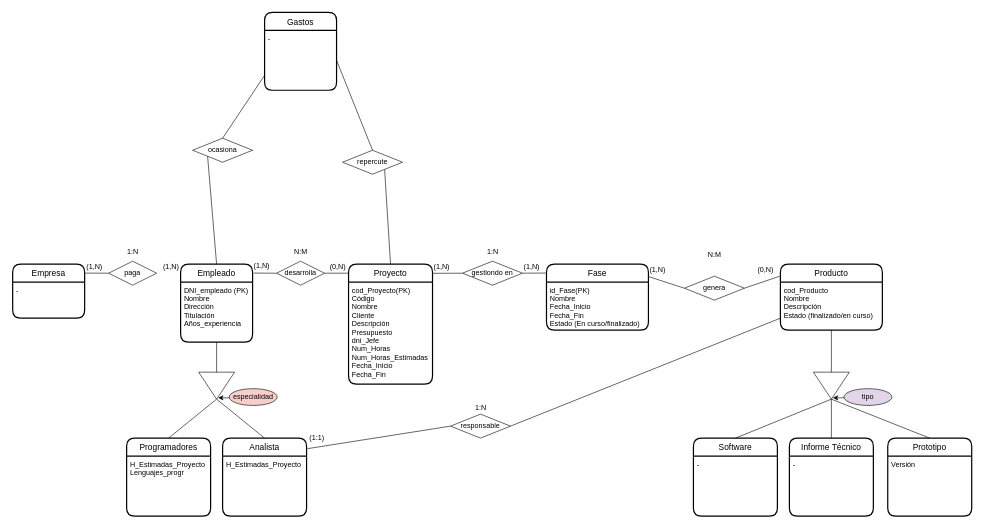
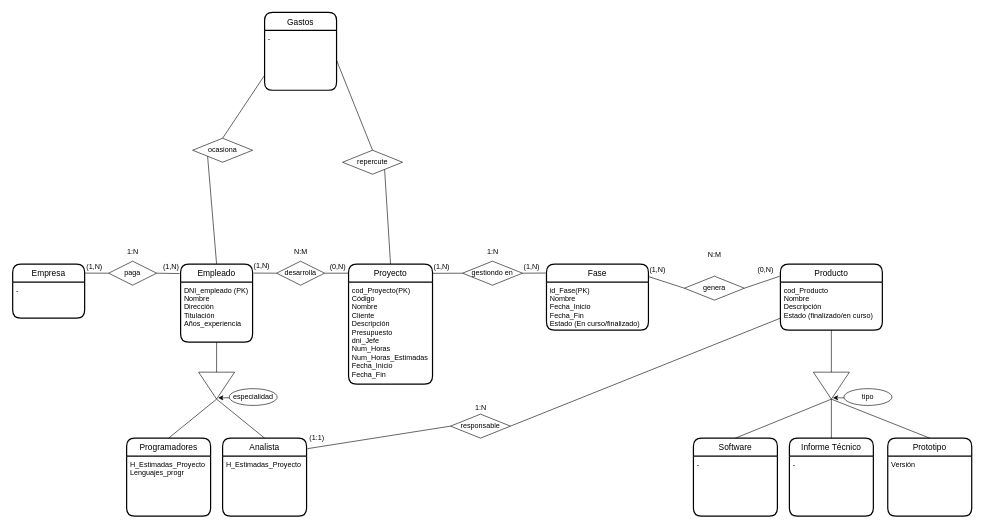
  <mxCell id="0" />
  <mxCell id="1" parent="0" />
  <mxCell id="2" value="Empresa" style="swimlane;childLayout=stackLayout;horizontal=1;startSize=30;horizontalStack=0;rounded=1;fontSize=14;fontStyle=0;strokeWidth=2;resizeParent=0;resizeLast=1;shadow=0;dashed=0;align=center;" parent="1" vertex="1"><mxGeometry x="20" y="440" width="120" height="90" as="geometry"><mxRectangle x="40" y="120" width="120" height="30" as="alternateBounds" /></mxGeometry></mxCell>
  <mxCell id="3" value="-" style="align=left;strokeColor=none;fillColor=none;spacingLeft=4;fontSize=12;verticalAlign=top;resizable=0;rotatable=0;part=1;fontStyle=0" parent="2" vertex="1"><mxGeometry y="30" width="120" height="60" as="geometry" /></mxCell>
  <mxCell id="4" value="desarrolla" style="shape=rhombus;perimeter=rhombusPerimeter;whiteSpace=wrap;html=1;align=center;" parent="1" vertex="1"><mxGeometry x="460" y="435" width="80" height="40" as="geometry" /></mxCell>
  <mxCell id="5" value="Proyecto" style="swimlane;childLayout=stackLayout;horizontal=1;startSize=30;horizontalStack=0;rounded=1;fontSize=14;fontStyle=0;strokeWidth=2;resizeParent=0;resizeLast=1;shadow=0;dashed=0;align=center;" parent="1" vertex="1"><mxGeometry x="580" y="440" width="140" height="200" as="geometry"><mxRectangle x="600" y="120" width="120" height="30" as="alternateBounds" /></mxGeometry></mxCell>
  <mxCell id="6" value="cod_Proyecto(PK)&#10;Código&#10;Nombre&#10;Cliente&#10;Descripción&#10;Presupuesto&#10;dni_Jefe&#10;Num_Horas&#10;Num_Horas_Estimadas&#10;Fecha_Inicio&#10;Fecha_Fin" style="align=left;strokeColor=none;fillColor=none;spacingLeft=4;fontSize=12;verticalAlign=top;resizable=0;rotatable=0;part=1;fontStyle=0" parent="5" vertex="1"><mxGeometry y="30" width="140" height="170" as="geometry" /></mxCell>
  <mxCell id="7" value="gestiondo en" style="shape=rhombus;perimeter=rhombusPerimeter;whiteSpace=wrap;html=1;align=center;" parent="1" vertex="1"><mxGeometry x="770" y="435" width="100" height="40" as="geometry" /></mxCell>
  <mxCell id="8" value="Fase" style="swimlane;childLayout=stackLayout;horizontal=1;startSize=30;horizontalStack=0;rounded=1;fontSize=14;fontStyle=0;strokeWidth=2;resizeParent=0;resizeLast=1;shadow=0;dashed=0;align=center;" parent="1" vertex="1"><mxGeometry x="910" y="440" width="170" height="110" as="geometry"><mxRectangle x="930" y="120" width="120" height="30" as="alternateBounds" /></mxGeometry></mxCell>
  <mxCell id="9" value="id_Fase(PK)&#10;Nombre&#10;Fecha_Inicio&#10;Fecha_Fin&#10;Estado (En curso/finalizado)" style="align=left;strokeColor=none;fillColor=none;spacingLeft=4;fontSize=12;verticalAlign=top;resizable=0;rotatable=0;part=1;fontStyle=0" parent="8" vertex="1"><mxGeometry y="30" width="170" height="80" as="geometry" /></mxCell>
  <mxCell id="10" value="Empleado" style="swimlane;childLayout=stackLayout;horizontal=1;startSize=30;horizontalStack=0;rounded=1;fontSize=14;fontStyle=0;strokeWidth=2;resizeParent=0;resizeLast=1;shadow=0;dashed=0;align=center;" parent="1" vertex="1"><mxGeometry x="300" y="440" width="120" height="130" as="geometry"><mxRectangle x="320" y="120" width="120" height="30" as="alternateBounds" /></mxGeometry></mxCell>
  <mxCell id="11" value="DNI_empleado (PK)&#10;Nombre&#10;Dirección&#10;Titulación&#10;Años_experiencia&#10;" style="align=left;strokeColor=none;fillColor=none;spacingLeft=4;fontSize=12;verticalAlign=top;resizable=0;rotatable=0;part=1;fontStyle=0" parent="10" vertex="1"><mxGeometry y="30" width="120" height="100" as="geometry" /></mxCell>
  <mxCell id="12" value="paga" style="shape=rhombus;perimeter=rhombusPerimeter;whiteSpace=wrap;html=1;align=center;" parent="1" vertex="1"><mxGeometry x="180" y="435" width="80" height="40" as="geometry" /></mxCell>
  <mxCell id="13" value="Analista" style="swimlane;childLayout=stackLayout;horizontal=1;startSize=30;horizontalStack=0;rounded=1;fontSize=14;fontStyle=0;strokeWidth=2;resizeParent=0;resizeLast=1;shadow=0;dashed=0;align=center;" parent="1" vertex="1"><mxGeometry x="370" y="730" width="140" height="130" as="geometry"><mxRectangle x="390" y="410" width="140" height="30" as="alternateBounds" /></mxGeometry></mxCell>
  <mxCell id="14" value="H_Estimadas_Proyecto" style="align=left;strokeColor=none;fillColor=none;spacingLeft=4;fontSize=12;verticalAlign=top;resizable=0;rotatable=0;part=1;fontStyle=0" parent="13" vertex="1"><mxGeometry y="30" width="140" height="100" as="geometry" /></mxCell>
  <mxCell id="15" value="" style="triangle;whiteSpace=wrap;html=1;rotation=90;" parent="1" vertex="1"><mxGeometry x="337.5" y="612.5" width="45" height="60" as="geometry" /></mxCell>
  <mxCell id="16" value="Programadores" style="swimlane;childLayout=stackLayout;horizontal=1;startSize=30;horizontalStack=0;rounded=1;fontSize=14;fontStyle=0;strokeWidth=2;resizeParent=0;resizeLast=1;shadow=0;dashed=0;align=center;" parent="1" vertex="1"><mxGeometry x="210" y="730" width="140" height="130" as="geometry"><mxRectangle x="230" y="410" width="140" height="30" as="alternateBounds" /></mxGeometry></mxCell>
  <mxCell id="17" value="H_Estimadas_Proyecto&#10;Lenguajes_progr" style="align=left;strokeColor=none;fillColor=none;spacingLeft=4;fontSize=12;verticalAlign=top;resizable=0;rotatable=0;part=1;fontStyle=0" parent="16" vertex="1"><mxGeometry y="30" width="140" height="100" as="geometry" /></mxCell>
  <mxCell id="18" value="" style="endArrow=none;html=1;entryX=1;entryY=0.5;entryDx=0;entryDy=0;exitX=0.5;exitY=0;exitDx=0;exitDy=0;" parent="1" source="16" target="15" edge="1"><mxGeometry width="50" height="50" relative="1" as="geometry"><mxPoint x="300" y="720" as="sourcePoint" /><mxPoint x="350" y="670" as="targetPoint" /></mxGeometry></mxCell>
  <mxCell id="19" value="" style="endArrow=none;html=1;entryX=1;entryY=0.5;entryDx=0;entryDy=0;exitX=0.5;exitY=0;exitDx=0;exitDy=0;" parent="1" source="13" target="15" edge="1"><mxGeometry width="50" height="50" relative="1" as="geometry"><mxPoint x="215" y="740" as="sourcePoint" /><mxPoint x="370" y="675" as="targetPoint" /></mxGeometry></mxCell>
  <mxCell id="20" value="" style="endArrow=none;html=1;entryX=0.5;entryY=1;entryDx=0;entryDy=0;" parent="1" target="11" edge="1"><mxGeometry width="50" height="50" relative="1" as="geometry"><mxPoint x="360" y="620" as="sourcePoint" /><mxPoint x="370" y="675" as="targetPoint" /></mxGeometry></mxCell>
  <mxCell id="21" value="" style="endArrow=none;html=1;exitX=0;exitY=0.5;exitDx=0;exitDy=0;entryX=1.009;entryY=0.165;entryDx=0;entryDy=0;entryPerimeter=0;" parent="1" source="12" target="2" edge="1"><mxGeometry width="50" height="50" relative="1" as="geometry"><mxPoint x="370" y="630" as="sourcePoint" /><mxPoint x="160" y="470" as="targetPoint" /></mxGeometry></mxCell>
+ <mxCell id="22" value="" style="endArrow=none;html=1;exitX=-0.014;exitY=0.12;exitDx=0;exitDy=0;entryX=1;entryY=0.5;entryDx=0;entryDy=0;exitPerimeter=0;" parent="1" source="10" target="12" edge="1"><mxGeometry width="50" height="50" relative="1" as="geometry"><mxPoint x="190" y="465" as="sourcePoint" /><mxPoint x="151.08" y="464.85" as="targetPoint" /></mxGeometry></mxCell>
  <mxCell id="23" value="" style="endArrow=none;html=1;exitX=0;exitY=0.5;exitDx=0;exitDy=0;entryX=1.015;entryY=0.114;entryDx=0;entryDy=0;entryPerimeter=0;" parent="1" source="4" target="10" edge="1"><mxGeometry width="50" height="50" relative="1" as="geometry"><mxPoint x="308.32" y="465.6" as="sourcePoint" /><mxPoint x="270" y="465" as="targetPoint" /></mxGeometry></mxCell>
  <mxCell id="24" value="" style="endArrow=none;html=1;entryX=1;entryY=0.5;entryDx=0;entryDy=0;exitX=0;exitY=0.075;exitDx=0;exitDy=0;exitPerimeter=0;" parent="1" source="5" target="4" edge="1"><mxGeometry width="50" height="50" relative="1" as="geometry"><mxPoint x="560" y="470" as="sourcePoint" /><mxPoint x="431.8" y="464.82" as="targetPoint" /></mxGeometry></mxCell>
  <mxCell id="25" value="" style="endArrow=none;html=1;entryX=1.001;entryY=0.076;entryDx=0;entryDy=0;exitX=0;exitY=0.5;exitDx=0;exitDy=0;entryPerimeter=0;" parent="1" source="7" target="5" edge="1"><mxGeometry width="50" height="50" relative="1" as="geometry"><mxPoint x="590" y="465" as="sourcePoint" /><mxPoint x="550" y="465" as="targetPoint" /></mxGeometry></mxCell>
  <mxCell id="26" value="" style="endArrow=none;html=1;entryX=-0.007;entryY=0.134;entryDx=0;entryDy=0;exitX=1;exitY=0.5;exitDx=0;exitDy=0;entryPerimeter=0;" parent="1" source="7" target="8" edge="1"><mxGeometry width="50" height="50" relative="1" as="geometry"><mxPoint x="780" y="465" as="sourcePoint" /><mxPoint x="760.14" y="465.2" as="targetPoint" /></mxGeometry></mxCell>
  <mxCell id="27" value="1:N" style="text;html=1;align=center;verticalAlign=middle;resizable=0;points=[];autosize=1;strokeColor=none;fillColor=none;" vertex="1" parent="1"><mxGeometry x="800" y="405" width="40" height="30" as="geometry" /></mxCell>
  <mxCell id="28" value="1:N" style="text;html=1;align=center;verticalAlign=middle;resizable=0;points=[];autosize=1;strokeColor=none;fillColor=none;" vertex="1" parent="1"><mxGeometry x="200" y="405" width="40" height="30" as="geometry" /></mxCell>
  <mxCell id="29" value="N:M" style="text;html=1;align=center;verticalAlign=middle;resizable=0;points=[];autosize=1;strokeColor=none;fillColor=none;" vertex="1" parent="1"><mxGeometry x="475" y="405" width="50" height="30" as="geometry" /></mxCell>
  <mxCell id="30" value="(1,N)" style="text;html=1;align=center;verticalAlign=middle;resizable=0;points=[];autosize=1;strokeColor=none;fillColor=none;" vertex="1" parent="1"><mxGeometry x="131" y="429" width="50" height="30" as="geometry" /></mxCell>
  <mxCell id="31" value="&lt;span style=&quot;color: rgb(0, 0, 0); font-family: Helvetica; font-size: 12px; font-style: normal; font-variant-ligatures: normal; font-variant-caps: normal; font-weight: 400; letter-spacing: normal; orphans: 2; text-align: center; text-indent: 0px; text-transform: none; widows: 2; word-spacing: 0px; -webkit-text-stroke-width: 0px; background-color: rgb(251, 251, 251); text-decoration-thickness: initial; text-decoration-style: initial; text-decoration-color: initial; float: none; display: inline !important;&quot;&gt;(1,N)&lt;/span&gt;" style="text;whiteSpace=wrap;html=1;" vertex="1" parent="1"><mxGeometry x="269" y="430" width="31" height="40" as="geometry" /></mxCell>
  <mxCell id="32" value="&lt;span style=&quot;color: rgb(0, 0, 0); font-family: Helvetica; font-size: 12px; font-style: normal; font-variant-ligatures: normal; font-variant-caps: normal; font-weight: 400; letter-spacing: normal; orphans: 2; text-align: center; text-indent: 0px; text-transform: none; widows: 2; word-spacing: 0px; -webkit-text-stroke-width: 0px; background-color: rgb(251, 251, 251); text-decoration-thickness: initial; text-decoration-style: initial; text-decoration-color: initial; float: none; display: inline !important;&quot;&gt;(1,N)&lt;/span&gt;" style="text;whiteSpace=wrap;html=1;" vertex="1" parent="1"><mxGeometry x="420" y="429" width="60" height="40" as="geometry" /></mxCell>
  <mxCell id="33" value="&lt;span style=&quot;color: rgb(0, 0, 0); font-family: Helvetica; font-size: 12px; font-style: normal; font-variant-ligatures: normal; font-variant-caps: normal; font-weight: 400; letter-spacing: normal; orphans: 2; text-align: center; text-indent: 0px; text-transform: none; widows: 2; word-spacing: 0px; -webkit-text-stroke-width: 0px; background-color: rgb(251, 251, 251); text-decoration-thickness: initial; text-decoration-style: initial; text-decoration-color: initial; float: none; display: inline !important;&quot;&gt;(0,N)&lt;/span&gt;" style="text;whiteSpace=wrap;html=1;" vertex="1" parent="1"><mxGeometry x="547" y="430" width="33" height="20" as="geometry" /></mxCell>
  <mxCell id="34" value="(1,N)" style="text;html=1;align=center;verticalAlign=middle;resizable=0;points=[];autosize=1;strokeColor=none;fillColor=none;" vertex="1" parent="1"><mxGeometry x="710" y="429" width="50" height="30" as="geometry" /></mxCell>
  <mxCell id="35" value="(1,N)" style="text;html=1;align=center;verticalAlign=middle;resizable=0;points=[];autosize=1;strokeColor=none;fillColor=none;" vertex="1" parent="1"><mxGeometry x="860" y="429" width="50" height="30" as="geometry" /></mxCell>
  <mxCell id="36" style="edgeStyle=orthogonalEdgeStyle;rounded=0;orthogonalLoop=1;jettySize=auto;html=1;entryX=0.951;entryY=0.458;entryDx=0;entryDy=0;entryPerimeter=0;" edge="1" parent="1" target="15"><mxGeometry relative="1" as="geometry"><mxPoint x="370" y="664" as="targetPoint" /><mxPoint x="430" y="652.5" as="sourcePoint" /><Array as="points"><mxPoint x="430" y="660" /><mxPoint x="410" y="660" /><mxPoint x="410" y="663" /></Array></mxGeometry></mxCell>
- <mxCell id="37" value="especialidad" style="ellipse;whiteSpace=wrap;html=1;fillColor=#f8cecc;" vertex="1" parent="1"><mxGeometry x="381" y="647.5" width="80" height="28" as="geometry" /></mxCell>
+ <mxCell id="37" value="especialidad" style="ellipse;whiteSpace=wrap;html=1;" vertex="1" parent="1"><mxGeometry x="381" y="647.5" width="80" height="28" as="geometry" /></mxCell>
  <mxCell id="38" value="genera" style="shape=rhombus;perimeter=rhombusPerimeter;whiteSpace=wrap;html=1;align=center;" vertex="1" parent="1"><mxGeometry x="1140" y="460" width="100" height="40" as="geometry" /></mxCell>
  <mxCell id="39" value="Producto" style="swimlane;childLayout=stackLayout;horizontal=1;startSize=30;horizontalStack=0;rounded=1;fontSize=14;fontStyle=0;strokeWidth=2;resizeParent=0;resizeLast=1;shadow=0;dashed=0;align=center;" vertex="1" parent="1"><mxGeometry x="1300" y="440" width="170" height="110" as="geometry"><mxRectangle x="1320" y="120" width="170" height="30" as="alternateBounds" /></mxGeometry></mxCell>
  <mxCell id="40" value="cod_Producto&#10;Nombre&#10;Descripción&#10;Estado (finalizado/en curso)" style="align=left;strokeColor=none;fillColor=none;spacingLeft=4;fontSize=12;verticalAlign=top;resizable=0;rotatable=0;part=1;fontStyle=0" vertex="1" parent="39"><mxGeometry y="30" width="170" height="80" as="geometry" /></mxCell>
  <mxCell id="41" value="N:M" style="text;html=1;align=center;verticalAlign=middle;resizable=0;points=[];autosize=1;strokeColor=none;fillColor=none;" vertex="1" parent="1"><mxGeometry x="1165" y="410" width="50" height="30" as="geometry" /></mxCell>
  <mxCell id="42" value="(1,N)" style="text;html=1;align=center;verticalAlign=middle;resizable=0;points=[];autosize=1;strokeColor=none;fillColor=none;" vertex="1" parent="1"><mxGeometry x="1070" y="435" width="50" height="30" as="geometry" /></mxCell>
  <mxCell id="43" value="" style="endArrow=none;html=1;entryX=0;entryY=0.5;entryDx=0;entryDy=0;exitX=0.995;exitY=0.185;exitDx=0;exitDy=0;exitPerimeter=0;" edge="1" parent="1" source="8" target="38"><mxGeometry width="50" height="50" relative="1" as="geometry"><mxPoint x="1090" y="470" as="sourcePoint" /><mxPoint x="730" y="465" as="targetPoint" /></mxGeometry></mxCell>
  <mxCell id="44" value="" style="endArrow=none;html=1;exitX=1;exitY=0.5;exitDx=0;exitDy=0;entryX=0.972;entryY=0.838;entryDx=0;entryDy=0;entryPerimeter=0;" edge="1" parent="1" source="38" target="45"><mxGeometry width="50" height="50" relative="1" as="geometry"><mxPoint x="1210.556" y="490" as="sourcePoint" /><mxPoint x="1290" y="460" as="targetPoint" /></mxGeometry></mxCell>
  <mxCell id="45" value="(0,N)" style="text;html=1;align=center;verticalAlign=middle;resizable=0;points=[];autosize=1;strokeColor=none;fillColor=none;" vertex="1" parent="1"><mxGeometry x="1250" y="435" width="50" height="30" as="geometry" /></mxCell>
  <mxCell id="46" value="Informe Técnico" style="swimlane;childLayout=stackLayout;horizontal=1;startSize=30;horizontalStack=0;rounded=1;fontSize=14;fontStyle=0;strokeWidth=2;resizeParent=0;resizeLast=1;shadow=0;dashed=0;align=center;" vertex="1" parent="1"><mxGeometry x="1315" y="730" width="140" height="130" as="geometry"><mxRectangle x="390" y="410" width="140" height="30" as="alternateBounds" /></mxGeometry></mxCell>
  <mxCell id="47" value="-" style="align=left;strokeColor=none;fillColor=none;spacingLeft=4;fontSize=12;verticalAlign=top;resizable=0;rotatable=0;part=1;fontStyle=0" vertex="1" parent="46"><mxGeometry y="30" width="140" height="100" as="geometry" /></mxCell>
  <mxCell id="48" value="" style="triangle;whiteSpace=wrap;html=1;rotation=90;" vertex="1" parent="1"><mxGeometry x="1362.5" y="612.5" width="45" height="60" as="geometry" /></mxCell>
  <mxCell id="49" value="Software" style="swimlane;childLayout=stackLayout;horizontal=1;startSize=30;horizontalStack=0;rounded=1;fontSize=14;fontStyle=0;strokeWidth=2;resizeParent=0;resizeLast=1;shadow=0;dashed=0;align=center;" vertex="1" parent="1"><mxGeometry x="1155" y="730" width="140" height="130" as="geometry"><mxRectangle x="230" y="410" width="140" height="30" as="alternateBounds" /></mxGeometry></mxCell>
  <mxCell id="50" value="-" style="align=left;strokeColor=none;fillColor=none;spacingLeft=4;fontSize=12;verticalAlign=top;resizable=0;rotatable=0;part=1;fontStyle=0" vertex="1" parent="49"><mxGeometry y="30" width="140" height="100" as="geometry" /></mxCell>
  <mxCell id="51" value="" style="endArrow=none;html=1;entryX=1;entryY=0.5;entryDx=0;entryDy=0;exitX=0.5;exitY=0;exitDx=0;exitDy=0;" edge="1" parent="1" source="49" target="48"><mxGeometry width="50" height="50" relative="1" as="geometry"><mxPoint x="1325" y="720" as="sourcePoint" /><mxPoint x="1375" y="670" as="targetPoint" /></mxGeometry></mxCell>
  <mxCell id="52" value="" style="endArrow=none;html=1;entryX=1;entryY=0.5;entryDx=0;entryDy=0;exitX=0.5;exitY=0;exitDx=0;exitDy=0;" edge="1" parent="1" source="46" target="48"><mxGeometry width="50" height="50" relative="1" as="geometry"><mxPoint x="1240" y="740" as="sourcePoint" /><mxPoint x="1395" y="675" as="targetPoint" /></mxGeometry></mxCell>
  <mxCell id="53" style="edgeStyle=orthogonalEdgeStyle;rounded=0;orthogonalLoop=1;jettySize=auto;html=1;entryX=0.951;entryY=0.458;entryDx=0;entryDy=0;entryPerimeter=0;" edge="1" parent="1" target="48"><mxGeometry relative="1" as="geometry"><mxPoint x="1395" y="664" as="targetPoint" /><mxPoint x="1455" y="652.5" as="sourcePoint" /><Array as="points"><mxPoint x="1455" y="660" /><mxPoint x="1435" y="660" /><mxPoint x="1435" y="663" /></Array></mxGeometry></mxCell>
- <mxCell id="54" value="tipo" style="ellipse;whiteSpace=wrap;html=1;fillColor=#e1d5e7;" vertex="1" parent="1"><mxGeometry x="1406" y="647.5" width="80" height="28" as="geometry" /></mxCell>
+ <mxCell id="54" value="tipo" style="ellipse;whiteSpace=wrap;html=1;" vertex="1" parent="1"><mxGeometry x="1406" y="647.5" width="80" height="28" as="geometry" /></mxCell>
  <mxCell id="55" value="" style="endArrow=none;html=1;entryX=0;entryY=0.5;entryDx=0;entryDy=0;exitX=0.5;exitY=1;exitDx=0;exitDy=0;" edge="1" parent="1" source="40" target="48"><mxGeometry width="50" height="50" relative="1" as="geometry"><mxPoint x="1315" y="740" as="sourcePoint" /><mxPoint x="1395" y="675" as="targetPoint" /></mxGeometry></mxCell>
  <mxCell id="56" value="Prototipo" style="swimlane;childLayout=stackLayout;horizontal=1;startSize=30;horizontalStack=0;rounded=1;fontSize=14;fontStyle=0;strokeWidth=2;resizeParent=0;resizeLast=1;shadow=0;dashed=0;align=center;" vertex="1" parent="1"><mxGeometry x="1479" y="730" width="140" height="130" as="geometry"><mxRectangle x="390" y="410" width="140" height="30" as="alternateBounds" /></mxGeometry></mxCell>
  <mxCell id="57" value="Versión" style="align=left;strokeColor=none;fillColor=none;spacingLeft=4;fontSize=12;verticalAlign=top;resizable=0;rotatable=0;part=1;fontStyle=0" vertex="1" parent="56"><mxGeometry y="30" width="140" height="100" as="geometry" /></mxCell>
  <mxCell id="58" value="" style="endArrow=none;html=1;entryX=1;entryY=0.5;entryDx=0;entryDy=0;exitX=0.5;exitY=0;exitDx=0;exitDy=0;" edge="1" parent="1" source="56" target="48"><mxGeometry width="50" height="50" relative="1" as="geometry"><mxPoint x="1395" y="740" as="sourcePoint" /><mxPoint x="1395" y="675" as="targetPoint" /></mxGeometry></mxCell>
  <mxCell id="59" value="" style="endArrow=none;html=1;entryX=0;entryY=0.75;entryDx=0;entryDy=0;exitX=1;exitY=0.5;exitDx=0;exitDy=0;" edge="1" parent="1" source="60" target="40"><mxGeometry width="50" height="50" relative="1" as="geometry"><mxPoint x="820" y="770" as="sourcePoint" /><mxPoint x="1405" y="685" as="targetPoint" /></mxGeometry></mxCell>
  <mxCell id="60" value="responsable" style="shape=rhombus;perimeter=rhombusPerimeter;whiteSpace=wrap;html=1;align=center;" vertex="1" parent="1"><mxGeometry x="750" y="690" width="100" height="40" as="geometry" /></mxCell>
  <mxCell id="61" value="" style="endArrow=none;html=1;entryX=0;entryY=0.5;entryDx=0;entryDy=0;exitX=1.011;exitY=0.135;exitDx=0;exitDy=0;exitPerimeter=0;" edge="1" parent="1" source="13" target="60"><mxGeometry width="50" height="50" relative="1" as="geometry"><mxPoint x="860" y="720" as="sourcePoint" /><mxPoint x="1310" y="540" as="targetPoint" /></mxGeometry></mxCell>
  <mxCell id="62" value="1:N" style="text;html=1;align=center;verticalAlign=middle;resizable=0;points=[];autosize=1;strokeColor=none;fillColor=none;" vertex="1" parent="1"><mxGeometry x="780" y="664" width="40" height="30" as="geometry" /></mxCell>
  <mxCell id="63" value="(1:1)" style="text;html=1;align=center;verticalAlign=middle;resizable=0;points=[];autosize=1;strokeColor=none;fillColor=none;" vertex="1" parent="1"><mxGeometry x="502" y="714" width="50" height="30" as="geometry" /></mxCell>
  <mxCell id="64" value="ocasiona" style="shape=rhombus;perimeter=rhombusPerimeter;whiteSpace=wrap;html=1;align=center;" vertex="1" parent="1"><mxGeometry x="320" y="230" width="100" height="40" as="geometry" /></mxCell>
  <mxCell id="65" value="" style="endArrow=none;html=1;exitX=0.5;exitY=0;exitDx=0;exitDy=0;entryX=0;entryY=1;entryDx=0;entryDy=0;" edge="1" parent="1" source="10" target="64"><mxGeometry width="50" height="50" relative="1" as="geometry"><mxPoint x="370" y="630" as="sourcePoint" /><mxPoint x="450" y="340" as="targetPoint" /></mxGeometry></mxCell>
  <mxCell id="66" value="" style="endArrow=none;html=1;exitX=0.5;exitY=0;exitDx=0;exitDy=0;" edge="1" parent="1" source="5"><mxGeometry width="50" height="50" relative="1" as="geometry"><mxPoint x="370" y="450" as="sourcePoint" /><mxPoint x="640" y="280" as="targetPoint" /></mxGeometry></mxCell>
  <mxCell id="67" value="" style="endArrow=none;html=1;entryX=0.5;entryY=0;entryDx=0;entryDy=0;exitX=0;exitY=0.75;exitDx=0;exitDy=0;" edge="1" parent="1" source="69" target="64"><mxGeometry width="50" height="50" relative="1" as="geometry"><mxPoint x="500" y="120" as="sourcePoint" /><mxPoint x="510" as="targetPoint" y="320" /></mxGeometry></mxCell>
  <mxCell id="68" value="Gastos" style="swimlane;childLayout=stackLayout;horizontal=1;startSize=30;horizontalStack=0;rounded=1;fontSize=14;fontStyle=0;strokeWidth=2;resizeParent=0;resizeLast=1;shadow=0;dashed=0;align=center;" vertex="1" parent="1"><mxGeometry x="440" y="20" width="120" height="130" as="geometry"><mxRectangle x="460" y="-300" width="120" height="30" as="alternateBounds" /></mxGeometry></mxCell>
  <mxCell id="69" value="-" style="align=left;strokeColor=none;fillColor=none;spacingLeft=4;fontSize=12;verticalAlign=top;resizable=0;rotatable=0;part=1;fontStyle=0" vertex="1" parent="68"><mxGeometry y="30" width="120" height="100" as="geometry" /></mxCell>
  <mxCell id="70" value="repercute" style="shape=rhombus;perimeter=rhombusPerimeter;whiteSpace=wrap;html=1;align=center;" vertex="1" parent="1"><mxGeometry x="570" y="250" width="100" height="40" as="geometry" /></mxCell>
  <mxCell id="71" value="" style="endArrow=none;html=1;entryX=0.5;entryY=0;entryDx=0;entryDy=0;exitX=1;exitY=0.5;exitDx=0;exitDy=0;" edge="1" parent="1" source="69" target="70"><mxGeometry width="50" height="50" relative="1" as="geometry"><mxPoint x="510" y="160" as="sourcePoint" /><mxPoint x="500" y="270" as="targetPoint" /></mxGeometry></mxCell>
